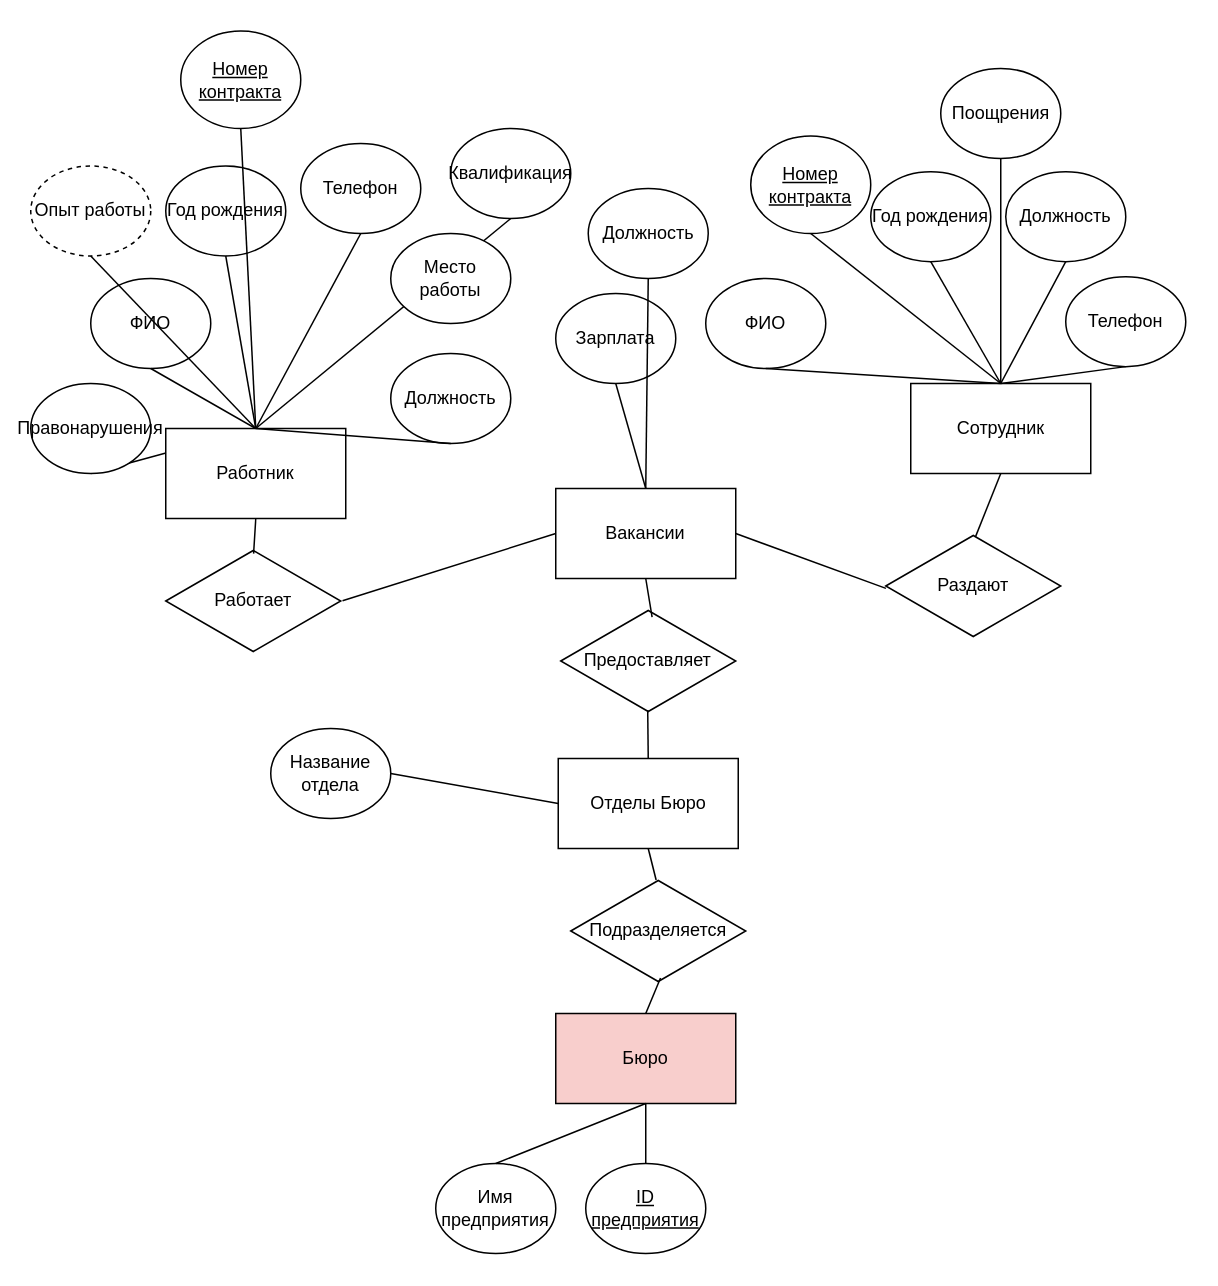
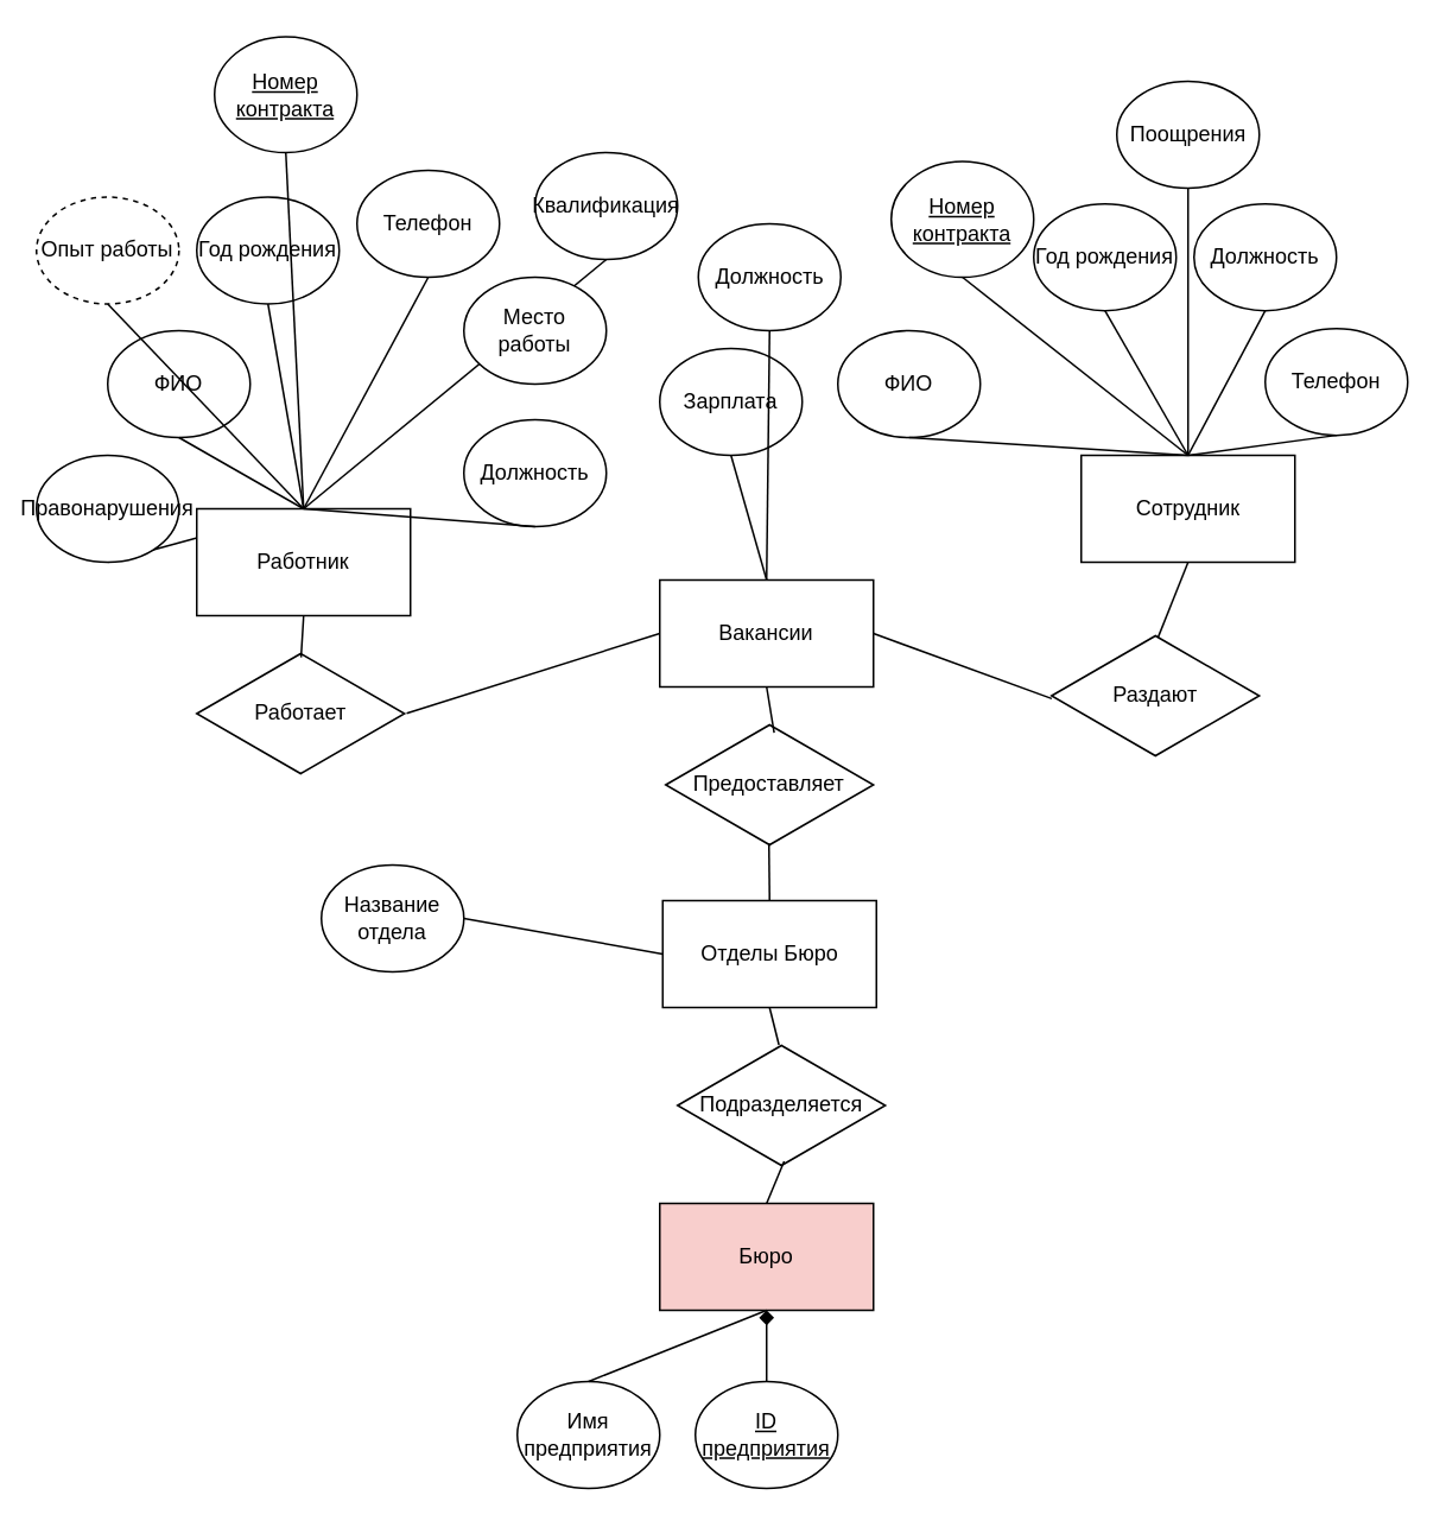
  <mxCell id="0" />
  <mxCell id="1" parent="0" />
  <mxCell id="2" value="" style="endArrow=none;html=1;rounded=0;entryX=0.5;entryY=1;entryDx=0;entryDy=0;exitX=0.5;exitY=0;exitDx=0;exitDy=0;" edge="1" parent="1" source="4" target="33"><mxGeometry width="50" height="50" relative="1" as="geometry"><mxPoint x="410" y="325" as="sourcePoint" /><mxPoint x="460" y="275" as="targetPoint" /></mxGeometry></mxCell>
  <mxCell id="3" value="" style="endArrow=none;html=1;rounded=0;entryX=0.5;entryY=1;entryDx=0;entryDy=0;" edge="1" parent="1" target="28"><mxGeometry width="50" height="50" relative="1" as="geometry"><mxPoint x="170" y="285" as="sourcePoint" /><mxPoint x="350" y="355" as="targetPoint" /></mxGeometry></mxCell>
  <mxCell id="4" value="Работник" style="rounded=0;whiteSpace=wrap;html=1;" parent="1" vertex="1"><mxGeometry x="110" y="285" width="120" height="60" as="geometry" /></mxCell>
  <mxCell id="5" value="ФИО" style="ellipse;whiteSpace=wrap;html=1;" parent="1" vertex="1"><mxGeometry x="60" y="185" width="80" height="60" as="geometry" /></mxCell>
  <mxCell id="6" value="Год рождения" style="ellipse;whiteSpace=wrap;html=1;" vertex="1" parent="1"><mxGeometry x="110" y="110" width="80" height="60" as="geometry" /></mxCell>
  <mxCell id="7" value="Телефон" style="ellipse;whiteSpace=wrap;html=1;" vertex="1" parent="1"><mxGeometry x="200" y="95" width="80" height="60" as="geometry" /></mxCell>
  <mxCell id="8" value="" style="endArrow=none;html=1;rounded=0;exitX=0.5;exitY=1;exitDx=0;exitDy=0;entryX=0.5;entryY=0;entryDx=0;entryDy=0;" edge="1" parent="1" source="5" target="4"><mxGeometry width="50" height="50" relative="1" as="geometry"><mxPoint x="280" y="367.5" as="sourcePoint" /><mxPoint x="330" y="317.5" as="targetPoint" /></mxGeometry></mxCell>
  <mxCell id="9" value="" style="endArrow=none;html=1;rounded=0;entryX=0.5;entryY=1;entryDx=0;entryDy=0;exitX=0.5;exitY=0;exitDx=0;exitDy=0;" edge="1" parent="1" source="4" target="6"><mxGeometry width="50" height="50" relative="1" as="geometry"><mxPoint x="170" y="397.5" as="sourcePoint" /><mxPoint x="220" y="347.5" as="targetPoint" /></mxGeometry></mxCell>
  <mxCell id="10" value="Сотрудник" style="rounded=0;whiteSpace=wrap;html=1;" vertex="1" parent="1"><mxGeometry x="606.67" y="255" width="120" height="60" as="geometry" /></mxCell>
  <mxCell id="11" value="ФИО" style="ellipse;whiteSpace=wrap;html=1;flipH=1;" vertex="1" parent="1"><mxGeometry x="470" y="185" width="80" height="60" as="geometry" /></mxCell>
  <mxCell id="12" value="Год рождения" style="ellipse;whiteSpace=wrap;html=1;flipH=1;" vertex="1" parent="1"><mxGeometry x="580" y="113.75" width="80" height="60" as="geometry" /></mxCell>
  <mxCell id="13" value="Телефон" style="ellipse;whiteSpace=wrap;html=1;flipH=1;" vertex="1" parent="1"><mxGeometry x="710" y="183.75" width="80" height="60" as="geometry" /></mxCell>
  <mxCell id="14" value="" style="endArrow=none;html=1;rounded=0;entryX=0.5;entryY=1;entryDx=0;entryDy=0;exitX=0.5;exitY=0;exitDx=0;exitDy=0;" edge="1" parent="1" source="4" target="7"><mxGeometry width="50" height="50" relative="1" as="geometry"><mxPoint x="320" y="297.5" as="sourcePoint" /><mxPoint x="440" y="237.5" as="targetPoint" /></mxGeometry></mxCell>
  <mxCell id="15" value="" style="endArrow=none;html=1;rounded=0;entryX=0.5;entryY=1;entryDx=0;entryDy=0;exitX=0.5;exitY=0;exitDx=0;exitDy=0;" edge="1" parent="1" source="10" target="11"><mxGeometry width="50" height="50" relative="1" as="geometry"><mxPoint x="420" y="396.25" as="sourcePoint" /><mxPoint x="530" y="163.75" as="targetPoint" /></mxGeometry></mxCell>
  <mxCell id="16" value="" style="endArrow=none;html=1;rounded=0;entryX=0.5;entryY=1;entryDx=0;entryDy=0;exitX=0.5;exitY=0;exitDx=0;exitDy=0;" edge="1" parent="1" source="10" target="12"><mxGeometry width="50" height="50" relative="1" as="geometry"><mxPoint x="440" y="326.25" as="sourcePoint" /><mxPoint x="490" y="276.25" as="targetPoint" /></mxGeometry></mxCell>
  <mxCell id="17" value="Бюро" style="rounded=0;whiteSpace=wrap;html=1;fillColor=#f8cecc;" vertex="1" parent="1"><mxGeometry x="370" y="675" width="120" height="60" as="geometry" /></mxCell>
  <mxCell id="18" value="Работает" style="html=1;whiteSpace=wrap;aspect=fixed;shape=isoRectangle;" vertex="1" parent="1"><mxGeometry x="110" y="365" width="116.67" height="70" as="geometry" /></mxCell>
  <mxCell id="19" value="Предоставляет" style="html=1;whiteSpace=wrap;aspect=fixed;shape=isoRectangle;" vertex="1" parent="1"><mxGeometry x="373.33" y="405" width="116.67" height="70" as="geometry" /></mxCell>
  <mxCell id="20" value="Место работы" style="ellipse;whiteSpace=wrap;html=1;" vertex="1" parent="1"><mxGeometry x="260" y="155" width="80" height="60" as="geometry" /></mxCell>
  <mxCell id="21" value="Должность" style="ellipse;whiteSpace=wrap;html=1;" vertex="1" parent="1"><mxGeometry x="260" y="235" width="80" height="60" as="geometry" /></mxCell>
  <mxCell id="22" value="" style="endArrow=none;html=1;rounded=0;exitX=0.5;exitY=0;exitDx=0;exitDy=0;entryX=0.5;entryY=1;entryDx=0;entryDy=0;" edge="1" parent="1" source="4" target="21"><mxGeometry width="50" height="50" relative="1" as="geometry"><mxPoint x="430" y="365" as="sourcePoint" /><mxPoint x="480" y="315" as="targetPoint" /></mxGeometry></mxCell>
  <mxCell id="23" value="Должность" style="ellipse;whiteSpace=wrap;html=1;" vertex="1" parent="1"><mxGeometry x="670" y="113.75" width="80" height="60" as="geometry" /></mxCell>
  <mxCell id="24" value="" style="endArrow=none;html=1;rounded=0;entryX=0.5;entryY=1;entryDx=0;entryDy=0;exitX=0.5;exitY=0;exitDx=0;exitDy=0;" edge="1" parent="1" source="10" target="23"><mxGeometry width="50" height="50" relative="1" as="geometry"><mxPoint x="480" y="405" as="sourcePoint" /><mxPoint x="530" y="355" as="targetPoint" /></mxGeometry></mxCell>
  <mxCell id="25" value="" style="endArrow=none;html=1;rounded=0;entryX=0.5;entryY=1;entryDx=0;entryDy=0;exitX=0.5;exitY=0;exitDx=0;exitDy=0;" edge="1" parent="1" source="10" target="13"><mxGeometry width="50" height="50" relative="1" as="geometry"><mxPoint x="480" y="405" as="sourcePoint" /><mxPoint x="530" y="355" as="targetPoint" /></mxGeometry></mxCell>
  <mxCell id="26" value="Опыт работы" style="ellipse;whiteSpace=wrap;html=1;dashed=1;" vertex="1" parent="1"><mxGeometry x="20" y="110" width="80" height="60" as="geometry" /></mxCell>
  <mxCell id="27" value="" style="endArrow=none;html=1;rounded=0;entryX=0.5;entryY=1;entryDx=0;entryDy=0;" edge="1" parent="1" target="26"><mxGeometry width="50" height="50" relative="1" as="geometry"><mxPoint x="170" y="285" as="sourcePoint" /><mxPoint x="450" y="375" as="targetPoint" /></mxGeometry></mxCell>
  <mxCell id="28" value="Квалификация" style="ellipse;whiteSpace=wrap;html=1;" vertex="1" parent="1"><mxGeometry x="300" y="85" width="80" height="60" as="geometry" /></mxCell>
  <mxCell id="29" value="Номер контракта" style="ellipse;whiteSpace=wrap;html=1;fontStyle=4" vertex="1" parent="1"><mxGeometry x="120" y="20" width="80" height="65" as="geometry" /></mxCell>
  <mxCell id="30" value="" style="endArrow=none;html=1;rounded=0;entryX=0.5;entryY=1;entryDx=0;entryDy=0;" edge="1" parent="1" target="29"><mxGeometry width="50" height="50" relative="1" as="geometry"><mxPoint x="170" y="285" as="sourcePoint" /><mxPoint x="360" y="375" as="targetPoint" /></mxGeometry></mxCell>
  <mxCell id="31" value="Номер контракта" style="ellipse;whiteSpace=wrap;html=1;fontStyle=4" vertex="1" parent="1"><mxGeometry x="499.99" y="90" width="80" height="65" as="geometry" /></mxCell>
  <mxCell id="32" value="" style="endArrow=none;html=1;rounded=0;entryX=0.5;entryY=1;entryDx=0;entryDy=0;exitX=0.5;exitY=0;exitDx=0;exitDy=0;" edge="1" parent="1" source="10" target="31"><mxGeometry width="50" height="50" relative="1" as="geometry"><mxPoint x="400" y="425" as="sourcePoint" /><mxPoint x="450" y="375" as="targetPoint" /></mxGeometry></mxCell>
  <mxCell id="33" value="Правонарушения" style="ellipse;whiteSpace=wrap;html=1;" vertex="1" parent="1"><mxGeometry x="20" y="255" width="80" height="60" as="geometry" /></mxCell>
  <mxCell id="34" value="Поощрения" style="ellipse;whiteSpace=wrap;html=1;flipH=1;" vertex="1" parent="1"><mxGeometry x="626.67" y="45" width="80" height="60" as="geometry" /></mxCell>
  <mxCell id="35" value="" style="endArrow=none;html=1;rounded=0;entryX=0.5;entryY=1;entryDx=0;entryDy=0;exitX=0.5;exitY=0;exitDx=0;exitDy=0;" edge="1" parent="1" source="10" target="34"><mxGeometry width="50" height="50" relative="1" as="geometry"><mxPoint x="420" y="385" as="sourcePoint" /><mxPoint x="470" y="335" as="targetPoint" /></mxGeometry></mxCell>
  <mxCell id="36" value="ID предприятия" style="ellipse;whiteSpace=wrap;html=1;fontStyle=4" vertex="1" parent="1"><mxGeometry x="390" y="775" width="80" height="60" as="geometry" /></mxCell>
- <mxCell id="37" value="" style="endArrow=none;html=1;rounded=0;entryX=0.5;entryY=1;entryDx=0;entryDy=0;exitX=0.5;exitY=0;exitDx=0;exitDy=0;" edge="1" parent="1" source="36" target="17"><mxGeometry width="50" height="50" relative="1" as="geometry"><mxPoint x="380" y="795" as="sourcePoint" /><mxPoint x="430" y="745" as="targetPoint" /></mxGeometry></mxCell>
+ <mxCell id="37" value="" style="endArrow=diamond;html=1;rounded=0;entryX=0.5;entryY=1;entryDx=0;entryDy=0;exitX=0.5;exitY=0;exitDx=0;exitDy=0;" edge="1" parent="1" source="36" target="17"><mxGeometry width="50" height="50" relative="1" as="geometry"><mxPoint x="380" y="795" as="sourcePoint" /><mxPoint x="430" y="745" as="targetPoint" /></mxGeometry></mxCell>
  <mxCell id="38" value="" style="endArrow=none;html=1;rounded=0;entryX=0.5;entryY=1;entryDx=0;entryDy=0;exitX=0.502;exitY=0.049;exitDx=0;exitDy=0;exitPerimeter=0;" edge="1" parent="1" source="18" target="4"><mxGeometry width="50" height="50" relative="1" as="geometry"><mxPoint x="400" y="465" as="sourcePoint" /><mxPoint x="450" y="415" as="targetPoint" /></mxGeometry></mxCell>
  <mxCell id="39" value="Вакансии" style="rounded=0;whiteSpace=wrap;html=1;" vertex="1" parent="1"><mxGeometry x="370" y="325" width="120" height="60" as="geometry" /></mxCell>
  <mxCell id="40" value="" style="endArrow=none;html=1;rounded=0;entryX=0;entryY=0.5;entryDx=0;entryDy=0;exitX=1.01;exitY=0.497;exitDx=0;exitDy=0;exitPerimeter=0;" edge="1" parent="1" source="18" target="39"><mxGeometry width="50" height="50" relative="1" as="geometry"><mxPoint x="150" y="535" as="sourcePoint" /><mxPoint x="390" y="395" as="targetPoint" /></mxGeometry></mxCell>
  <mxCell id="41" value="Отделы Бюро" style="rounded=0;whiteSpace=wrap;html=1;" vertex="1" parent="1"><mxGeometry x="371.66" y="505" width="120" height="60" as="geometry" /></mxCell>
  <mxCell id="42" value="" style="endArrow=none;html=1;rounded=0;entryX=0.5;entryY=1;entryDx=0;entryDy=0;exitX=0.522;exitY=0.082;exitDx=0;exitDy=0;exitPerimeter=0;" edge="1" parent="1" source="19" target="39"><mxGeometry width="50" height="50" relative="1" as="geometry"><mxPoint x="370" y="485" as="sourcePoint" /><mxPoint x="420" y="435" as="targetPoint" /></mxGeometry></mxCell>
  <mxCell id="43" value="" style="endArrow=none;html=1;rounded=0;entryX=0.497;entryY=0.968;entryDx=0;entryDy=0;entryPerimeter=0;exitX=0.5;exitY=0;exitDx=0;exitDy=0;" edge="1" parent="1" source="41" target="19"><mxGeometry width="50" height="50" relative="1" as="geometry"><mxPoint x="190" y="525" as="sourcePoint" /><mxPoint x="240" y="475" as="targetPoint" /></mxGeometry></mxCell>
  <mxCell id="44" value="Имя предприятия" style="ellipse;whiteSpace=wrap;html=1;fontStyle=0" vertex="1" parent="1"><mxGeometry x="290" y="775" width="80" height="60" as="geometry" /></mxCell>
  <mxCell id="45" value="" style="endArrow=none;html=1;rounded=0;entryX=0.5;entryY=1;entryDx=0;entryDy=0;exitX=0.5;exitY=0;exitDx=0;exitDy=0;" edge="1" parent="1" source="44" target="17"><mxGeometry width="50" height="50" relative="1" as="geometry"><mxPoint x="130" y="795" as="sourcePoint" /><mxPoint x="180" y="745" as="targetPoint" /></mxGeometry></mxCell>
  <mxCell id="46" value="" style="endArrow=none;html=1;rounded=0;entryX=0.5;entryY=1;entryDx=0;entryDy=0;exitX=0.508;exitY=0.051;exitDx=0;exitDy=0;exitPerimeter=0;" edge="1" parent="1" source="47" target="10"><mxGeometry width="50" height="50" relative="1" as="geometry"><mxPoint x="670" y="385" as="sourcePoint" /><mxPoint x="440" y="465" as="targetPoint" /></mxGeometry></mxCell>
  <mxCell id="47" value="Раздают" style="html=1;whiteSpace=wrap;aspect=fixed;shape=isoRectangle;" vertex="1" parent="1"><mxGeometry x="590" y="355" width="116.67" height="70" as="geometry" /></mxCell>
  <mxCell id="48" value="" style="endArrow=none;html=1;rounded=0;entryX=1;entryY=0.5;entryDx=0;entryDy=0;exitX=0.001;exitY=0.523;exitDx=0;exitDy=0;exitPerimeter=0;" edge="1" parent="1" source="47" target="39"><mxGeometry width="50" height="50" relative="1" as="geometry"><mxPoint x="390" y="515" as="sourcePoint" /><mxPoint x="440" y="465" as="targetPoint" /></mxGeometry></mxCell>
  <mxCell id="49" value="Подразделяется" style="html=1;whiteSpace=wrap;aspect=fixed;shape=isoRectangle;" vertex="1" parent="1"><mxGeometry x="380" y="585" width="116.67" height="70" as="geometry" /></mxCell>
  <mxCell id="50" value="" style="endArrow=none;html=1;rounded=0;entryX=0.5;entryY=1;entryDx=0;entryDy=0;exitX=0.488;exitY=0.014;exitDx=0;exitDy=0;exitPerimeter=0;" edge="1" parent="1" source="49" target="41"><mxGeometry width="50" height="50" relative="1" as="geometry"><mxPoint x="390" y="545" as="sourcePoint" /><mxPoint x="440" y="495" as="targetPoint" /></mxGeometry></mxCell>
  <mxCell id="51" value="" style="endArrow=none;html=1;rounded=0;entryX=0.513;entryY=0.948;entryDx=0;entryDy=0;entryPerimeter=0;exitX=0.5;exitY=0;exitDx=0;exitDy=0;" edge="1" parent="1" source="17" target="49"><mxGeometry width="50" height="50" relative="1" as="geometry"><mxPoint x="390" y="545" as="sourcePoint" /><mxPoint x="440" y="495" as="targetPoint" /></mxGeometry></mxCell>
  <mxCell id="52" value="Зарплата" style="ellipse;whiteSpace=wrap;html=1;" vertex="1" parent="1"><mxGeometry x="370" y="195" width="80" height="60" as="geometry" /></mxCell>
  <mxCell id="53" value="" style="endArrow=none;html=1;rounded=0;entryX=0.5;entryY=1;entryDx=0;entryDy=0;" edge="1" parent="1" target="52"><mxGeometry width="50" height="50" relative="1" as="geometry"><mxPoint x="430" y="325" as="sourcePoint" /><mxPoint x="450" y="345" as="targetPoint" /></mxGeometry></mxCell>
  <mxCell id="54" value="Должность" style="ellipse;whiteSpace=wrap;html=1;" vertex="1" parent="1"><mxGeometry x="391.66" y="125" width="80" height="60" as="geometry" /></mxCell>
  <mxCell id="55" value="" style="endArrow=none;html=1;rounded=0;entryX=0.5;entryY=1;entryDx=0;entryDy=0;exitX=0.5;exitY=0;exitDx=0;exitDy=0;" edge="1" parent="1" source="39" target="54"><mxGeometry width="50" height="50" relative="1" as="geometry"><mxPoint x="410" y="385" as="sourcePoint" /><mxPoint x="460" y="335" as="targetPoint" /></mxGeometry></mxCell>
  <mxCell id="56" value="Название отдела" style="ellipse;whiteSpace=wrap;html=1;fontStyle=0" vertex="1" parent="1"><mxGeometry x="180" y="485" width="80" height="60" as="geometry" /></mxCell>
  <mxCell id="57" value="" style="endArrow=none;html=1;rounded=0;entryX=0;entryY=0.5;entryDx=0;entryDy=0;exitX=1;exitY=0.5;exitDx=0;exitDy=0;" edge="1" parent="1" source="56" target="41"><mxGeometry width="50" height="50" relative="1" as="geometry"><mxPoint x="430" y="585" as="sourcePoint" /><mxPoint x="480" y="535" as="targetPoint" /></mxGeometry></mxCell>
